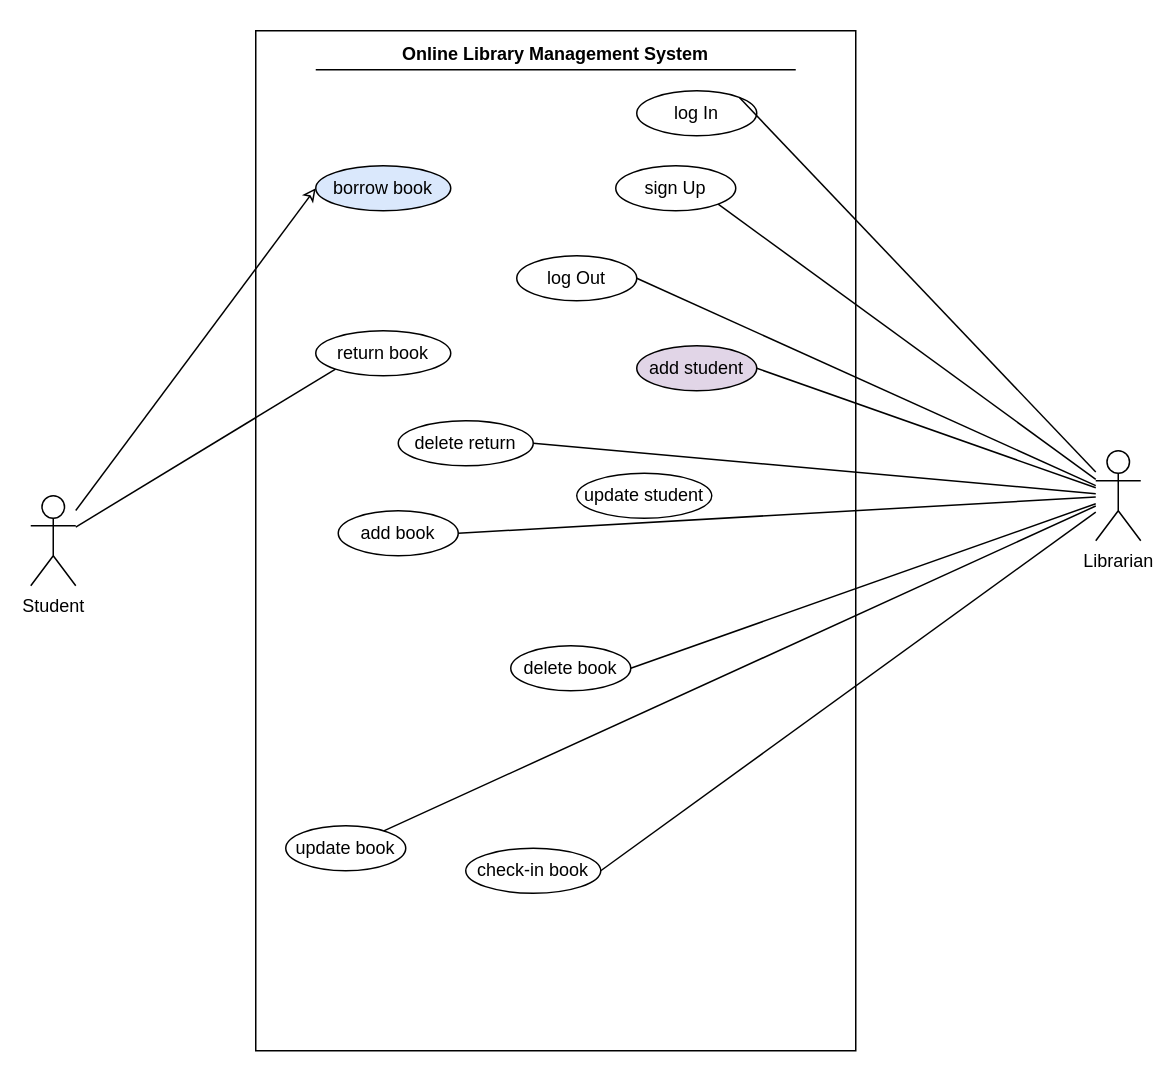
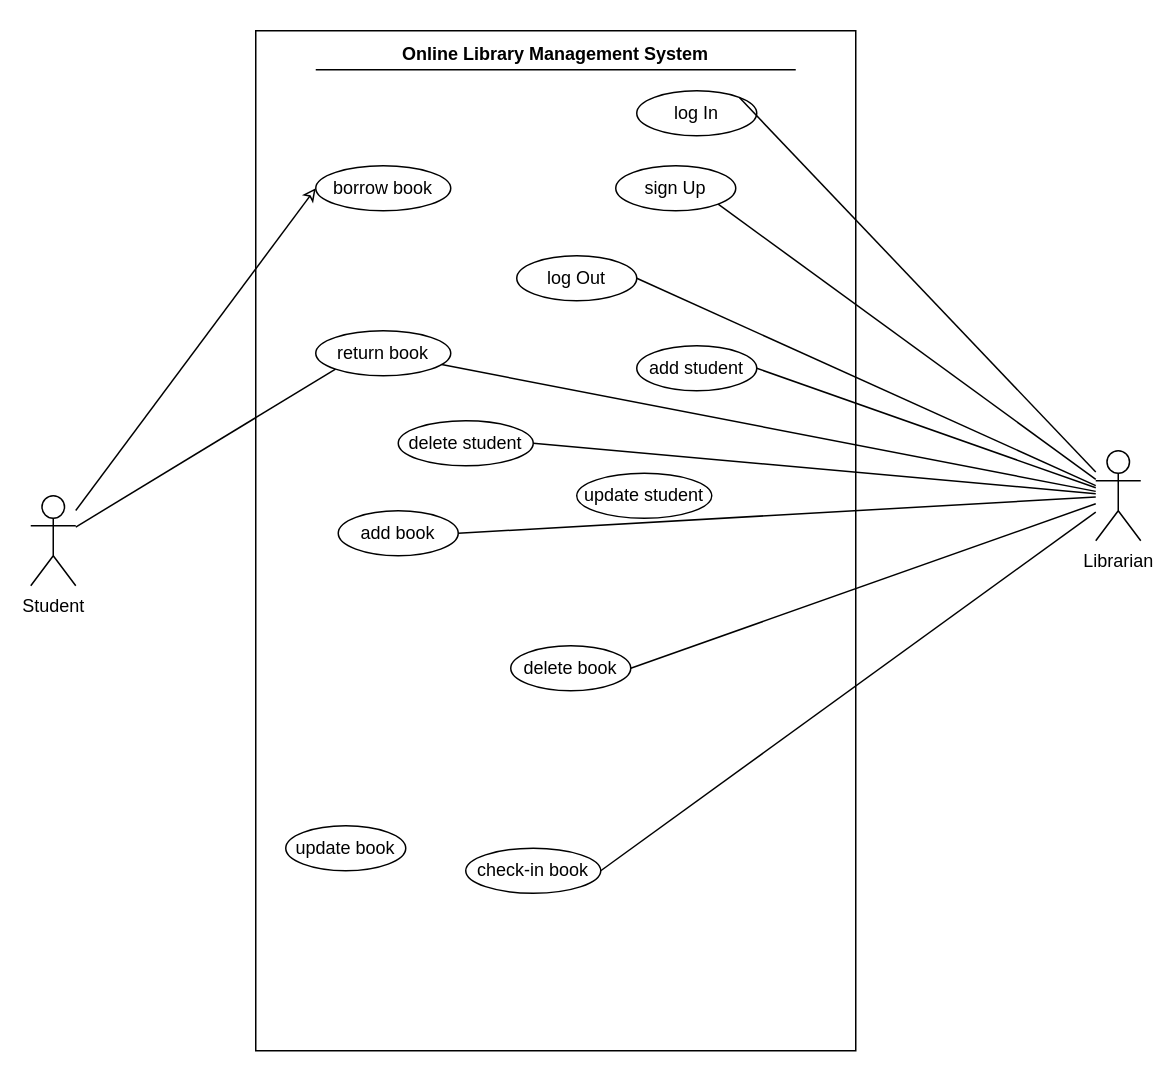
  <mxCell id="0" />
  <mxCell id="1" parent="0" />
  <mxCell id="2" value="" style="html=1;" vertex="1" parent="1"><mxGeometry x="170" y="20" width="400" height="680" as="geometry" /></mxCell>
  <mxCell id="3" value="Online Library Management System" style="text;align=center;fontStyle=1;verticalAlign=middle;spacingLeft=3;spacingRight=3;strokeColor=none;rotatable=0;points=[[0,0.5],[1,0.5]];portConstraint=eastwest;" vertex="1" parent="1"><mxGeometry x="245" y="20" width="250" height="30" as="geometry" /></mxCell>
  <mxCell id="4" value="" style="line;strokeWidth=1;fillColor=none;align=left;verticalAlign=middle;spacingTop=-1;spacingLeft=3;spacingRight=3;rotatable=0;labelPosition=right;points=[];portConstraint=eastwest;strokeColor=inherit;" vertex="1" parent="1"><mxGeometry x="210" y="42" width="320" height="8" as="geometry" /></mxCell>
  <mxCell id="5" value="log In" style="ellipse;whiteSpace=wrap;html=1;" vertex="1" parent="1"><mxGeometry x="424" y="60" width="80" height="30" as="geometry" /></mxCell>
  <mxCell id="6" value="sign Up&lt;span style=&quot;color: rgba(0, 0, 0, 0); font-family: monospace; font-size: 0px; text-align: start;&quot;&gt;%3CmxGraphModel%3E%3Croot%3E%3CmxCell%20id%3D%220%22%2F%3E%3CmxCell%20id%3D%221%22%20parent%3D%220%22%2F%3E%3CmxCell%20id%3D%222%22%20value%3D%22log%20In%22%20style%3D%22ellipse%3BwhiteSpace%3Dwrap%3Bhtml%3D1%3B%22%20vertex%3D%221%22%20parent%3D%221%22%3E%3CmxGeometry%20x%3D%22360%22%20y%3D%2280%22%20width%3D%2280%22%20height%3D%2230%22%20as%3D%22geometry%22%2F%3E%3C%2FmxCell%3E%3C%2Froot%3E%3C%2FmxGraphModel%3E&lt;/span&gt;" style="ellipse;whiteSpace=wrap;html=1;" vertex="1" parent="1"><mxGeometry x="410" y="110" width="80" height="30" as="geometry" /></mxCell>
  <mxCell id="7" value="log Out&lt;span style=&quot;color: rgba(0, 0, 0, 0); font-family: monospace; font-size: 0px; text-align: start;&quot;&gt;%3CmxGraphModel%3E%3Croot%3E%3CmxCell%20id%3D%220%22%2F%3E%3CmxCell%20id%3D%221%22%20parent%3D%220%22%2F%3E%3CmxCell%20id%3D%222%22%20value%3D%22sign%20Up%26lt%3Bspan%20style%3D%26quot%3Bcolor%3A%20rgba(0%2C%200%2C%200%2C%200)%3B%20font-family%3A%20monospace%3B%20font-size%3A%200px%3B%20text-align%3A%20start%3B%26quot%3B%26gt%3B%253CmxGraphModel%253E%253Croot%253E%253CmxCell%2520id%253D%25220%2522%252F%253E%253CmxCell%2520id%253D%25221%2522%2520parent%253D%25220%2522%252F%253E%253CmxCell%2520id%253D%25222%2522%2520value%253D%2522log%2520In%2522%2520style%253D%2522ellipse%253BwhiteSpace%253Dwrap%253Bhtml%253D1%253B%2522%2520vertex%253D%25221%2522%2520parent%253D%25221%2522%253E%253CmxGeometry%2520x%253D%2522360%2522%2520y%253D%252280%2522%2520width%253D%252280%2522%2520height%253D%252230%2522%2520as%253D%2522geometry%2522%252F%253E%253C%252FmxCell%253E%253C%252Froot%253E%253C%252FmxGraphModel%253E%26lt%3B%2Fspan%26gt%3B%22%20style%3D%22ellipse%3BwhiteSpace%3Dwrap%3Bhtml%3D1%3B%22%20vertex%3D%221%22%20parent%3D%221%22%3E%3CmxGeometry%20x%3D%22360%22%20y%3D%22120%22%20width%3D%2280%22%20height%3D%2230%22%20as%3D%22geometry%22%2F%3E%3C%2FmxCell%3E%3C%2Froot%3E%3C%2FmxGraphModel%3E&lt;/span&gt;" style="ellipse;whiteSpace=wrap;html=1;" vertex="1" parent="1"><mxGeometry x="344" y="170" width="80" height="30" as="geometry" /></mxCell>
- <mxCell id="8" value="add student" style="ellipse;whiteSpace=wrap;html=1;fillColor=#e1d5e7;" vertex="1" parent="1"><mxGeometry x="424" y="230" width="80" height="30" as="geometry" /></mxCell>
- <mxCell id="9" value="delete return" style="ellipse;whiteSpace=wrap;html=1;" vertex="1" parent="1"><mxGeometry x="265" y="280" width="90" height="30" as="geometry" /></mxCell>
+ <mxCell id="8" value="add student" style="ellipse;whiteSpace=wrap;html=1;" vertex="1" parent="1"><mxGeometry x="424" y="230" width="80" height="30" as="geometry" /></mxCell>
+ <mxCell id="9" value="delete student" style="ellipse;whiteSpace=wrap;html=1;" vertex="1" parent="1"><mxGeometry x="265" y="280" width="90" height="30" as="geometry" /></mxCell>
  <mxCell id="10" value="delete book" style="ellipse;whiteSpace=wrap;html=1;" vertex="1" parent="1"><mxGeometry x="340" y="430" width="80" height="30" as="geometry" /></mxCell>
  <mxCell id="11" value="check-in book" style="ellipse;whiteSpace=wrap;html=1;" vertex="1" parent="1"><mxGeometry x="310" y="565" width="90" height="30" as="geometry" /></mxCell>
- <mxCell id="12" value="borrow book" style="ellipse;whiteSpace=wrap;html=1;fillColor=#dae8fc;" vertex="1" parent="1"><mxGeometry x="210" y="110" width="90" height="30" as="geometry" /></mxCell>
+ <mxCell id="12" value="borrow book" style="ellipse;whiteSpace=wrap;html=1;" vertex="1" parent="1"><mxGeometry x="210" y="110" width="90" height="30" as="geometry" /></mxCell>
  <mxCell id="13" value="return book" style="ellipse;whiteSpace=wrap;html=1;" vertex="1" parent="1"><mxGeometry x="210" y="220" width="90" height="30" as="geometry" /></mxCell>
  <mxCell id="14" value="update student" style="ellipse;whiteSpace=wrap;html=1;" vertex="1" parent="1"><mxGeometry x="384" y="315" width="90" height="30" as="geometry" /></mxCell>
  <mxCell id="15" value="add book" style="ellipse;whiteSpace=wrap;html=1;" vertex="1" parent="1"><mxGeometry x="225" y="340" width="80" height="30" as="geometry" /></mxCell>
  <mxCell id="16" style="edgeStyle=none;rounded=0;orthogonalLoop=1;jettySize=auto;html=1;entryX=0;entryY=0.5;entryDx=0;entryDy=0;strokeColor=default;endArrow=classic;endFill=0;" edge="1" parent="1" source="18" target="12"><mxGeometry relative="1" as="geometry" /></mxCell>
  <mxCell id="17" style="edgeStyle=none;rounded=0;orthogonalLoop=1;jettySize=auto;html=1;entryX=0;entryY=1;entryDx=0;entryDy=0;strokeColor=default;endArrow=none;endFill=0;" edge="1" parent="1" source="18" target="13"><mxGeometry relative="1" as="geometry" /></mxCell>
  <mxCell id="18" value="Student" style="shape=umlActor;verticalLabelPosition=bottom;verticalAlign=top;html=1;" vertex="1" parent="1"><mxGeometry x="20" y="330" width="30" height="60" as="geometry" /></mxCell>
  <mxCell id="19" style="edgeStyle=none;rounded=0;orthogonalLoop=1;jettySize=auto;html=1;entryX=1;entryY=0;entryDx=0;entryDy=0;strokeColor=default;endArrow=none;endFill=0;" edge="1" parent="1" source="27" target="5"><mxGeometry relative="1" as="geometry" /></mxCell>
  <mxCell id="20" style="edgeStyle=none;rounded=0;orthogonalLoop=1;jettySize=auto;html=1;entryX=1;entryY=1;entryDx=0;entryDy=0;strokeColor=default;endArrow=none;endFill=0;" edge="1" parent="1" source="27" target="6"><mxGeometry relative="1" as="geometry" /></mxCell>
  <mxCell id="21" style="edgeStyle=none;rounded=0;orthogonalLoop=1;jettySize=auto;html=1;entryX=1;entryY=0.5;entryDx=0;entryDy=0;strokeColor=default;endArrow=none;endFill=0;" edge="1" parent="1" source="27" target="7"><mxGeometry relative="1" as="geometry" /></mxCell>
  <mxCell id="22" style="edgeStyle=none;rounded=0;orthogonalLoop=1;jettySize=auto;html=1;entryX=1;entryY=0.5;entryDx=0;entryDy=0;strokeColor=default;endArrow=none;endFill=0;" edge="1" parent="1" source="27" target="8"><mxGeometry relative="1" as="geometry" /></mxCell>
  <mxCell id="23" style="edgeStyle=none;rounded=0;orthogonalLoop=1;jettySize=auto;html=1;entryX=1;entryY=0.5;entryDx=0;entryDy=0;strokeColor=default;endArrow=none;endFill=0;" edge="1" parent="1" source="27" target="9"><mxGeometry relative="1" as="geometry" /></mxCell>
  <mxCell id="24" style="edgeStyle=none;rounded=0;orthogonalLoop=1;jettySize=auto;html=1;entryX=1;entryY=0.5;entryDx=0;entryDy=0;strokeColor=default;endArrow=none;endFill=0;" edge="1" parent="1" source="27" target="15"><mxGeometry relative="1" as="geometry" /></mxCell>
  <mxCell id="25" style="edgeStyle=none;rounded=0;orthogonalLoop=1;jettySize=auto;html=1;entryX=1;entryY=0.5;entryDx=0;entryDy=0;strokeColor=default;endArrow=none;endFill=0;" edge="1" parent="1" source="27" target="10"><mxGeometry relative="1" as="geometry" /></mxCell>
  <mxCell id="26" style="edgeStyle=none;rounded=0;orthogonalLoop=1;jettySize=auto;html=1;entryX=1;entryY=0.5;entryDx=0;entryDy=0;strokeColor=default;endArrow=none;endFill=0;" edge="1" parent="1" source="27" target="11"><mxGeometry relative="1" as="geometry" /></mxCell>
  <mxCell id="27" value="Librarian" style="shape=umlActor;verticalLabelPosition=bottom;verticalAlign=top;html=1;" vertex="1" parent="1"><mxGeometry x="730" y="300" width="30" height="60" as="geometry" /></mxCell>
  <mxCell id="28" value="update book" style="ellipse;whiteSpace=wrap;html=1;" vertex="1" parent="1"><mxGeometry x="190" y="550" width="80" height="30" as="geometry" /></mxCell>
- <mxCell id="29" value="" style="edgeStyle=none;rounded=0;orthogonalLoop=1;jettySize=auto;html=1;strokeColor=default;endArrow=none;endFill=0;" edge="1" parent="1" source="27" target="28"><mxGeometry relative="1" as="geometry"><mxPoint x="730" y="339.348" as="sourcePoint" /><mxPoint x="400" y="545" as="targetPoint" /></mxGeometry></mxCell>
+ <mxCell id="29" value="" style="edgeStyle=none;rounded=0;orthogonalLoop=1;jettySize=auto;html=1;strokeColor=default;endArrow=none;endFill=0;" edge="1" parent="1" source="27" target="13"><mxGeometry relative="1" as="geometry"><mxPoint x="730" y="339.348" as="sourcePoint" /><mxPoint x="400" y="545" as="targetPoint" /></mxGeometry></mxCell>
